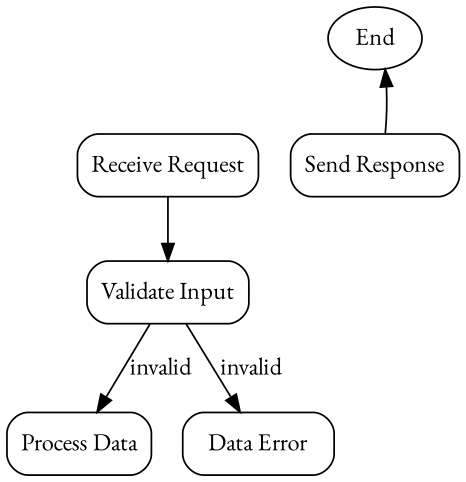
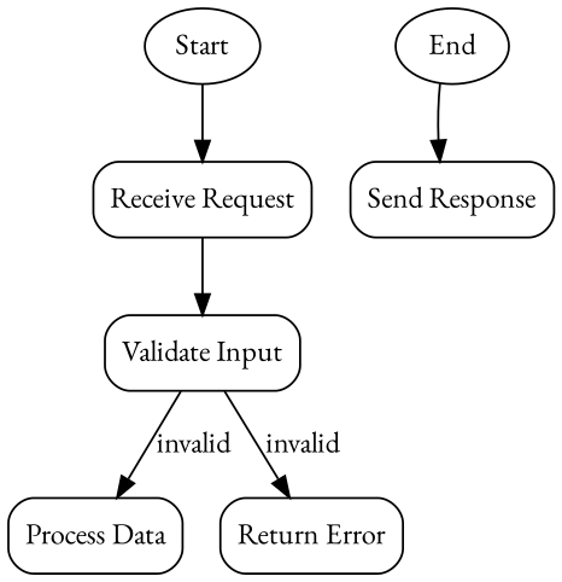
  digraph {
    fontname="EB Garamond"
    rankdir=TB
    node [fontname="EB Garamond" shape=box style=rounded]
    edge [fontname="EB Garamond"]
+   Start [shape=ellipse]
    "Receive Request"
    "Validate Input"
    End [shape=ellipse]
    "Process Data"
-   "Return Error" [label="Data Error"]
+   "Return Error"
    "Send Response"
+   Start -> "Receive Request"
    "Receive Request" -> "Validate Input"
    "Validate Input" -> "Process Data" [label=invalid]
    "Validate Input" -> "Return Error" [label=invalid]
-   "Send Response" -> End
+   End -> "Send Response"
  }
